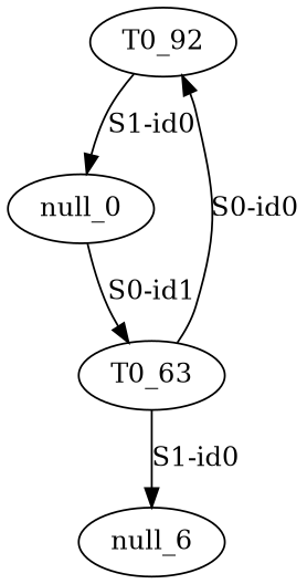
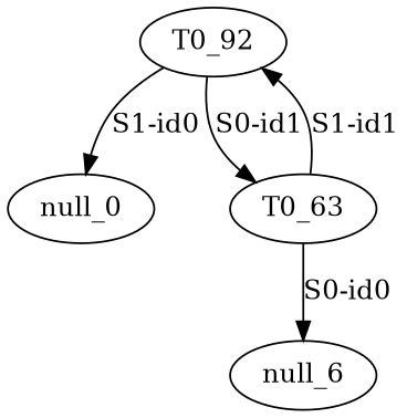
  digraph {
    n1 [label=T0_92]
    null_0
    T0_63
    n4 [label=null_6]
    n1 -> null_0 [label="S1-id0"]
-   null_0 -> T0_63 [label="S0-id1"]
-   T0_63 -> n1 [label="S0-id0"]
-   T0_63 -> n4 [label="S1-id0"]
+   n1 -> T0_63 [label="S0-id1"]
+   T0_63 -> n1 [label="S1-id1"]
+   T0_63 -> n4 [label="S0-id0"]
  }
